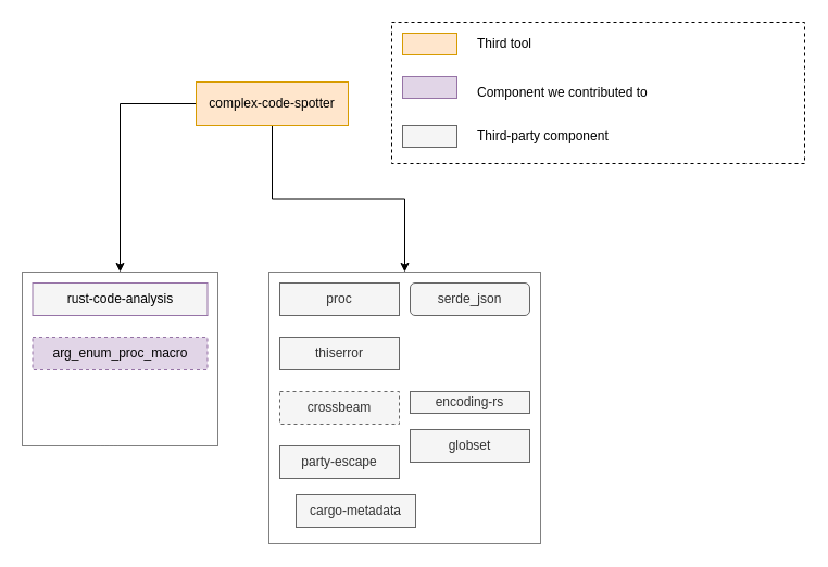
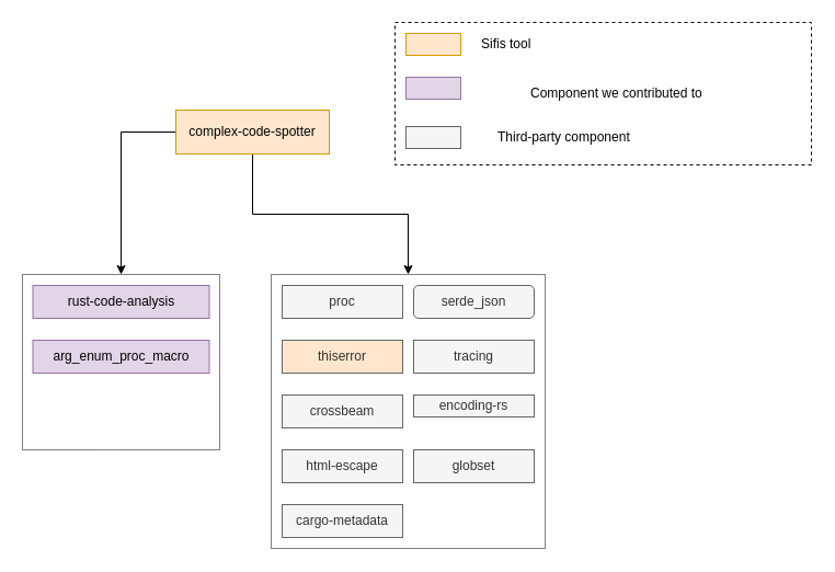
  <mxCell id="0" />
  <mxCell id="1" parent="0" />
  <mxCell id="2" value="" style="rounded=0;whiteSpace=wrap;html=1;fillColor=none;dashed=1;dashPattern=1 1;" parent="1" vertex="1"><mxGeometry x="20" y="250" width="180" height="160" as="geometry" /></mxCell>
  <mxCell id="3" value="" style="rounded=0;whiteSpace=wrap;html=1;fillColor=none;dashed=1;dashPattern=1 1;" parent="1" vertex="1"><mxGeometry x="247" y="250" width="250" height="250" as="geometry" /></mxCell>
- <mxCell id="4" value="rust-code-analysis" style="rounded=0;whiteSpace=wrap;html=1;fillColor=#f5f5f5;strokeColor=#9673a6;" parent="1" vertex="1"><mxGeometry x="29.5" y="260" width="161" height="30" as="geometry" /></mxCell>
+ <mxCell id="4" value="rust-code-analysis" style="rounded=0;whiteSpace=wrap;html=1;fillColor=#e1d5e7;strokeColor=#9673a6;" parent="1" vertex="1"><mxGeometry x="29.5" y="260" width="161" height="30" as="geometry" /></mxCell>
  <mxCell id="5" value="proc" style="rounded=0;whiteSpace=wrap;html=1;fillColor=#f5f5f5;fontColor=#333333;strokeColor=#666666;" parent="1" vertex="1"><mxGeometry x="257" y="260" width="110" height="30" as="geometry" /></mxCell>
  <mxCell id="6" value="serde_json" style="whiteSpace=wrap;html=1;fillColor=#f5f5f5;fontColor=#333333;strokeColor=#666666;rounded=1;" parent="1" vertex="1"><mxGeometry x="377" y="260" width="110" height="30" as="geometry" /></mxCell>
- <mxCell id="8" value="thiserror" style="rounded=0;whiteSpace=wrap;html=1;fillColor=#f5f5f5;fontColor=#333333;strokeColor=#666666;" parent="1" vertex="1"><mxGeometry x="257" y="310" width="110" height="30" as="geometry" /></mxCell>
- <mxCell id="9" value="crossbeam" style="rounded=0;whiteSpace=wrap;html=1;fillColor=#f5f5f5;fontColor=#333333;strokeColor=#666666;dashed=1;" parent="1" vertex="1"><mxGeometry x="257" y="360" width="110" height="30" as="geometry" /></mxCell>
+ <mxCell id="7" value="tracing" style="rounded=0;whiteSpace=wrap;html=1;fillColor=#f5f5f5;fontColor=#333333;strokeColor=#666666;" parent="1" vertex="1"><mxGeometry x="377" y="310" width="110" height="30" as="geometry" /></mxCell>
+ <mxCell id="8" value="thiserror" style="rounded=0;whiteSpace=wrap;html=1;fillColor=#ffe6cc;fontColor=#333333;strokeColor=#666666;" parent="1" vertex="1"><mxGeometry x="257" y="310" width="110" height="30" as="geometry" /></mxCell>
+ <mxCell id="9" value="crossbeam" style="rounded=0;whiteSpace=wrap;html=1;fillColor=#f5f5f5;fontColor=#333333;strokeColor=#666666;" parent="1" vertex="1"><mxGeometry x="257" y="360" width="110" height="30" as="geometry" /></mxCell>
  <mxCell id="10" style="edgeStyle=orthogonalEdgeStyle;rounded=0;orthogonalLoop=1;jettySize=auto;html=1;exitX=0;exitY=0.5;exitDx=0;exitDy=0;entryX=0.5;entryY=0;entryDx=0;entryDy=0;" edge="1" parent="1" source="12" target="2"><mxGeometry relative="1" as="geometry" /></mxCell>
  <mxCell id="11" style="edgeStyle=orthogonalEdgeStyle;rounded=0;orthogonalLoop=1;jettySize=auto;html=1;exitX=0.5;exitY=1;exitDx=0;exitDy=0;entryX=0.5;entryY=0;entryDx=0;entryDy=0;" edge="1" parent="1" source="12" target="3"><mxGeometry relative="1" as="geometry" /></mxCell>
- <mxCell id="12" value="complex-code-spotter" style="rounded=0;whiteSpace=wrap;html=1;fillColor=#ffe6cc;strokeColor=#d79b00;flipV=1;flipH=0;container=0;" parent="1" vertex="1"><mxGeometry x="180" y="75" width="140" height="40" as="geometry" /></mxCell>
+ <mxCell id="12" value="complex-code-spotter" style="rounded=0;whiteSpace=wrap;html=1;fillColor=#ffe6cc;strokeColor=#d79b00;flipV=1;flipH=0;container=0;" parent="1" vertex="1"><mxGeometry x="160" y="100" width="140" height="40" as="geometry" /></mxCell>
  <mxCell id="13" value="encoding-rs" style="rounded=0;whiteSpace=wrap;html=1;fillColor=#f5f5f5;fontColor=#333333;strokeColor=#666666;" vertex="1" parent="1"><mxGeometry x="377" y="360" width="110" height="20" as="geometry" /></mxCell>
- <mxCell id="14" value="party-escape" style="rounded=0;whiteSpace=wrap;html=1;fillColor=#f5f5f5;fontColor=#333333;strokeColor=#666666;" vertex="1" parent="1"><mxGeometry x="257" y="410" width="110" height="30" as="geometry" /></mxCell>
- <mxCell id="15" value="globset" style="rounded=0;whiteSpace=wrap;html=1;fillColor=#f5f5f5;fontColor=#333333;strokeColor=#666666;" vertex="1" parent="1"><mxGeometry x="377" y="395" width="110" height="30" as="geometry" /></mxCell>
- <mxCell id="16" value="arg_enum_proc_macro" style="rounded=0;whiteSpace=wrap;html=1;fillColor=#e1d5e7;strokeColor=#9673a6;dashed=1;" vertex="1" parent="1"><mxGeometry x="29.5" y="310" width="161" height="30" as="geometry" /></mxCell>
- <mxCell id="17" value="cargo-metadata" style="rounded=0;whiteSpace=wrap;html=1;fillColor=#f5f5f5;fontColor=#333333;strokeColor=#666666;" vertex="1" parent="1"><mxGeometry x="272" y="455" width="110" height="30" as="geometry" /></mxCell>
+ <mxCell id="14" value="html-escape" style="rounded=0;whiteSpace=wrap;html=1;fillColor=#f5f5f5;fontColor=#333333;strokeColor=#666666;" vertex="1" parent="1"><mxGeometry x="257" y="410" width="110" height="30" as="geometry" /></mxCell>
+ <mxCell id="15" value="globset" style="rounded=0;whiteSpace=wrap;html=1;fillColor=#f5f5f5;fontColor=#333333;strokeColor=#666666;" vertex="1" parent="1"><mxGeometry x="377" y="410" width="110" height="30" as="geometry" /></mxCell>
+ <mxCell id="16" value="arg_enum_proc_macro" style="rounded=0;whiteSpace=wrap;html=1;fillColor=#e1d5e7;strokeColor=#9673a6;" vertex="1" parent="1"><mxGeometry x="29.5" y="310" width="161" height="30" as="geometry" /></mxCell>
+ <mxCell id="17" value="cargo-metadata" style="rounded=0;whiteSpace=wrap;html=1;fillColor=#f5f5f5;fontColor=#333333;strokeColor=#666666;" vertex="1" parent="1"><mxGeometry x="257" y="460" width="110" height="30" as="geometry" /></mxCell>
  <mxCell id="18" value="" style="group" vertex="1" connectable="0" parent="1"><mxGeometry x="360" y="20" width="380" height="130" as="geometry" /></mxCell>
  <mxCell id="19" value="" style="rounded=0;whiteSpace=wrap;html=1;dashed=1;fillColor=none;" parent="18" vertex="1"><mxGeometry width="380" height="130" as="geometry" /></mxCell>
  <mxCell id="20" value="" style="rounded=0;whiteSpace=wrap;html=1;fillColor=#ffe6cc;strokeColor=#d79b00;" parent="18" vertex="1"><mxGeometry x="10" y="10" width="50" height="20" as="geometry" /></mxCell>
- <mxCell id="21" value="Third tool" style="text;html=1;strokeColor=none;fillColor=none;align=left;verticalAlign=middle;whiteSpace=wrap;rounded=0;" parent="18" vertex="1"><mxGeometry x="77" y="5" width="213" height="30" as="geometry" /></mxCell>
+ <mxCell id="21" value="Sifis tool" style="text;html=1;strokeColor=none;fillColor=none;align=left;verticalAlign=middle;whiteSpace=wrap;rounded=0;" parent="18" vertex="1"><mxGeometry x="77" y="5" width="213" height="30" as="geometry" /></mxCell>
  <mxCell id="22" value="" style="rounded=0;whiteSpace=wrap;html=1;fillColor=#e1d5e7;strokeColor=#9673a6;" parent="18" vertex="1"><mxGeometry x="10" y="50" width="50" height="20" as="geometry" /></mxCell>
- <mxCell id="23" value="Component we contributed to" style="text;html=1;strokeColor=none;fillColor=none;align=left;verticalAlign=middle;whiteSpace=wrap;rounded=0;" parent="18" vertex="1"><mxGeometry x="77" y="50" width="213" height="30" as="geometry" /></mxCell>
+ <mxCell id="23" value="Component we contributed to" style="text;html=1;strokeColor=none;fillColor=none;align=left;verticalAlign=middle;whiteSpace=wrap;rounded=0;" parent="18" vertex="1"><mxGeometry x="122" y="50" width="213" height="30" as="geometry" /></mxCell>
  <mxCell id="24" value="" style="rounded=0;whiteSpace=wrap;html=1;fillColor=#f5f5f5;strokeColor=#666666;fontColor=#333333;" parent="18" vertex="1"><mxGeometry x="10" y="95" width="50" height="20" as="geometry" /></mxCell>
- <mxCell id="25" value="Third-party component" style="text;html=1;strokeColor=none;fillColor=none;align=left;verticalAlign=middle;whiteSpace=wrap;rounded=0;" parent="18" vertex="1"><mxGeometry x="77" y="90" width="283" height="30" as="geometry" /></mxCell>
+ <mxCell id="25" value="Third-party component" style="text;html=1;strokeColor=none;fillColor=none;align=left;verticalAlign=middle;whiteSpace=wrap;rounded=0;" parent="18" vertex="1"><mxGeometry x="92" y="90" width="283" height="30" as="geometry" /></mxCell>
